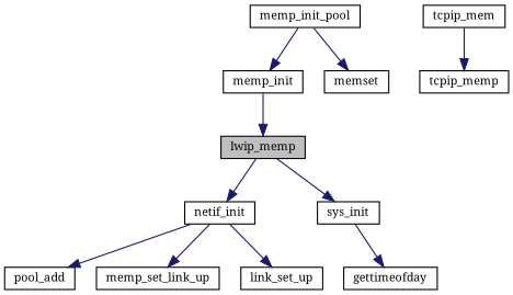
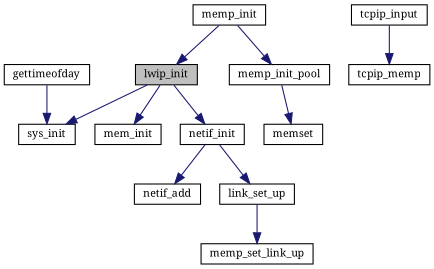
  digraph {
    fontname="Noto Serif"
    rankdir=TB
    node [color=black fillcolor=white fontname="Noto Serif" fontsize=10 shape=record style=filled]
    edge [color=midnightblue fontname="Noto Serif" fontsize=10 labelfontname=Helvetica labelfontsize=10 style=solid]
-   n1 [fillcolor=grey75 fontcolor=black height=0.2 label=lwip_memp width=0.4]
+   n1 [fillcolor=grey75 fontcolor=black height=0.2 label=lwip_init width=0.4]
+   n2 [height=0.2 label=mem_init width=0.4]
    n3 [height=0.2 label=netif_init width=0.4]
    n4 [height=0.2 label=sys_init width=0.4]
    n5 [height=0.2 label=memp_init width=0.4]
    n6 [height=0.2 label=memp_init_pool width=0.4]
-   n7 [height=0.2 label=pool_add width=0.4]
+   n7 [height=0.2 label=netif_add width=0.4]
    n8 [height=0.2 label=memp_set_link_up width=0.4]
    n9 [height=0.2 label=link_set_up width=0.4]
    n10 [height=0.2 label=gettimeofday width=0.4]
    n11 [height=0.2 label=memset width=0.4]
-   n12 [height=0.2 label=tcpip_mem width=0.4]
+   n12 [height=0.2 label=tcpip_input width=0.4]
    n13 [height=0.2 label=tcpip_memp width=0.4]
+   n1 -> n2
    n1 -> n3
    n1 -> n4
    n3 -> n7
-   n3 -> n8
+   n9 -> n8
    n3 -> n9
-   n4 -> n10
+   n10 -> n4
    n5 -> n1
-   n6 -> n5
+   n5 -> n6
    n6 -> n11
    n12 -> n13
  }
